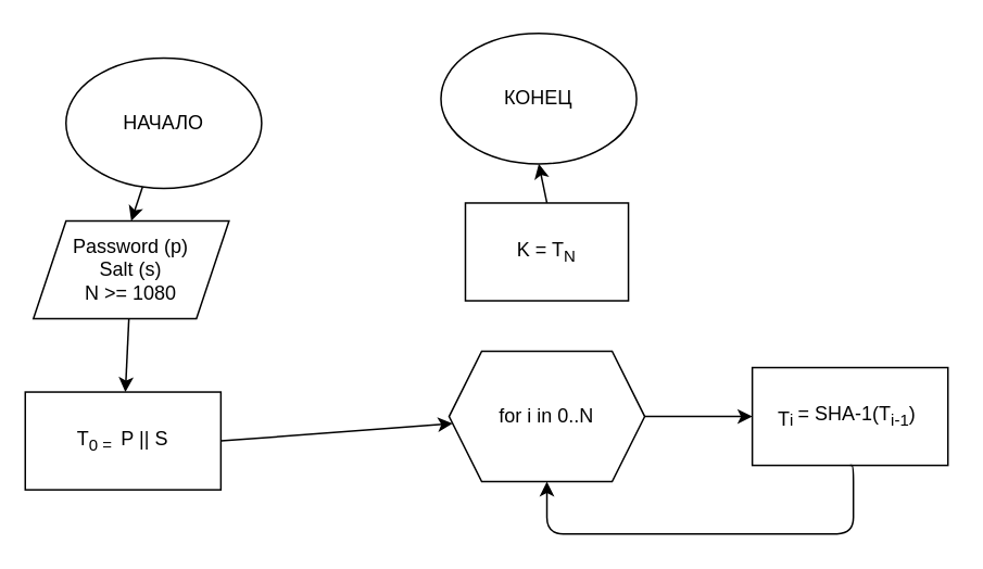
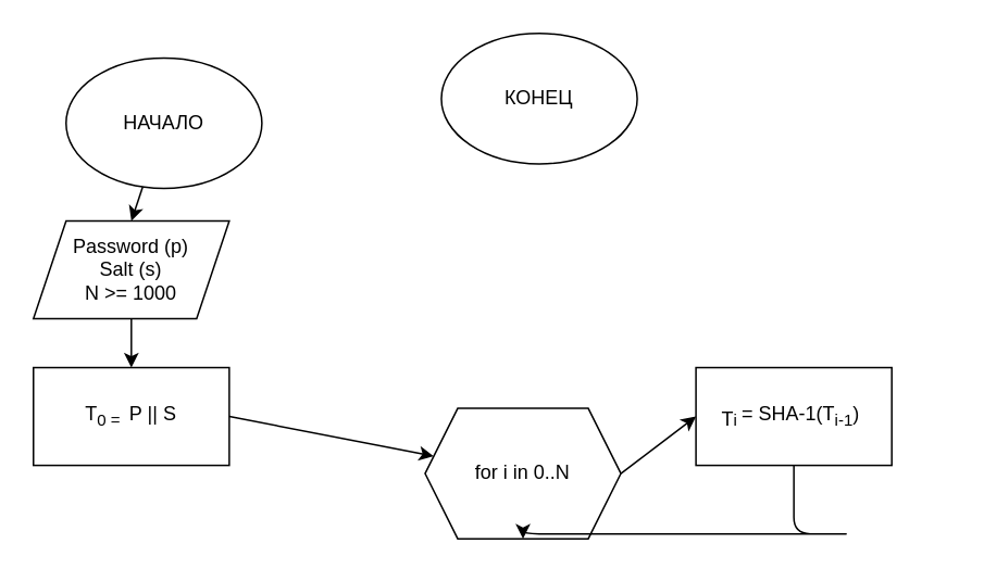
  <mxCell id="0" />
  <mxCell id="1" parent="0" />
  <mxCell id="2" style="edgeStyle=none;html=1;entryX=0.5;entryY=0;entryDx=0;entryDy=0;labelBackgroundColor=none;fillColor=none;fontColor=#000000;labelBorderColor=none;strokeColor=#000000;" parent="1" source="3" target="5" edge="1"><mxGeometry relative="1" as="geometry"><mxPoint x="80" y="235" as="targetPoint" /></mxGeometry></mxCell>
  <mxCell id="3" value="НАЧАЛО" style="ellipse;whiteSpace=wrap;html=1;labelBackgroundColor=none;fillColor=none;fontColor=#000000;labelBorderColor=none;strokeColor=#000000;" parent="1" vertex="1"><mxGeometry x="40" y="35" width="120" height="80" as="geometry" /></mxCell>
  <mxCell id="4" style="edgeStyle=none;html=1;labelBackgroundColor=none;fillColor=none;fontColor=#000000;labelBorderColor=none;strokeColor=#000000;" parent="1" source="5" target="7" edge="1"><mxGeometry relative="1" as="geometry"><mxPoint x="80" y="295" as="targetPoint" /></mxGeometry></mxCell>
- <mxCell id="5" value="Password (p)&lt;br&gt;Salt (s)&lt;br&gt;N &amp;gt;= 1080" style="shape=parallelogram;perimeter=parallelogramPerimeter;whiteSpace=wrap;html=1;fixedSize=1;labelBackgroundColor=none;fillColor=none;fontColor=#000000;labelBorderColor=none;strokeColor=#000000;" parent="1" vertex="1"><mxGeometry x="20" y="135" width="120" height="60" as="geometry" /></mxCell>
+ <mxCell id="5" value="Password (p)&lt;br&gt;Salt (s)&lt;br&gt;N &amp;gt;= 1000" style="shape=parallelogram;perimeter=parallelogramPerimeter;whiteSpace=wrap;html=1;fixedSize=1;labelBackgroundColor=none;fillColor=none;fontColor=#000000;labelBorderColor=none;strokeColor=#000000;" parent="1" vertex="1"><mxGeometry x="20" y="135" width="120" height="60" as="geometry" /></mxCell>
  <mxCell id="6" style="html=1;exitX=1;exitY=0.5;exitDx=0;exitDy=0;strokeColor=#000000;" parent="1" source="7" target="9" edge="1"><mxGeometry relative="1" as="geometry" /></mxCell>
- <mxCell id="7" value="T&lt;sub&gt;0 =&amp;nbsp;&amp;nbsp;&lt;/sub&gt;P || S" style="rounded=0;whiteSpace=wrap;html=1;labelBackgroundColor=none;fillColor=none;fontColor=#000000;labelBorderColor=none;strokeColor=#000000;" parent="1" vertex="1"><mxGeometry x="15" y="240" width="120" height="60" as="geometry" /></mxCell>
+ <mxCell id="7" value="T&lt;sub&gt;0 =&amp;nbsp;&amp;nbsp;&lt;/sub&gt;P || S" style="rounded=0;whiteSpace=wrap;html=1;labelBackgroundColor=none;fillColor=none;fontColor=#000000;labelBorderColor=none;strokeColor=#000000;" parent="1" vertex="1"><mxGeometry x="20" y="225" width="120" height="60" as="geometry" /></mxCell>
  <mxCell id="8" style="edgeStyle=none;html=1;exitX=1;exitY=0.5;exitDx=0;exitDy=0;entryX=0;entryY=0.5;entryDx=0;entryDy=0;strokeColor=#000000;" parent="1" source="9" target="13" edge="1"><mxGeometry relative="1" as="geometry" /></mxCell>
- <mxCell id="9" value="for i in 0..N" style="shape=hexagon;perimeter=hexagonPerimeter2;whiteSpace=wrap;html=1;fixedSize=1;labelBackgroundColor=none;fillColor=none;fontColor=#000000;labelBorderColor=none;strokeColor=#000000;" parent="1" vertex="1"><mxGeometry x="275" y="215" width="120" height="80" as="geometry" /></mxCell>
- <mxCell id="10" style="edgeStyle=none;html=1;exitX=0.5;exitY=0;exitDx=0;exitDy=0;entryX=0.5;entryY=1;entryDx=0;entryDy=0;strokeColor=#000000;" parent="1" source="11" target="14" edge="1"><mxGeometry relative="1" as="geometry" /></mxCell>
- <mxCell id="11" value="K = T&lt;sub&gt;N&lt;/sub&gt;" style="rounded=0;whiteSpace=wrap;html=1;labelBackgroundColor=none;fillColor=none;fontColor=#000000;labelBorderColor=none;strokeColor=#000000;" parent="1" vertex="1"><mxGeometry x="285" y="124" width="100" height="60" as="geometry" /></mxCell>
+ <mxCell id="9" value="for i in 0..N" style="shape=hexagon;perimeter=hexagonPerimeter2;whiteSpace=wrap;html=1;fixedSize=1;labelBackgroundColor=none;fillColor=none;fontColor=#000000;labelBorderColor=none;strokeColor=#000000;" parent="1" vertex="1"><mxGeometry x="260" y="250" width="120" height="80" as="geometry" /></mxCell>
  <mxCell id="12" style="edgeStyle=orthogonalEdgeStyle;html=1;exitX=0.5;exitY=1;exitDx=0;exitDy=0;entryX=0.5;entryY=1;entryDx=0;entryDy=0;strokeColor=#000000;" parent="1" source="13" target="9" edge="1"><mxGeometry relative="1" as="geometry"><Array as="points"><mxPoint x="523" y="327" /><mxPoint x="335" y="327" /></Array></mxGeometry></mxCell>
- <mxCell id="13" value="&lt;sub&gt;&lt;span style=&quot;font-size: 12px;&quot;&gt;T&lt;/span&gt;i&amp;nbsp;&lt;/sub&gt;= SHA-1(T&lt;sub&gt;i-1&lt;/sub&gt;)&amp;nbsp;" style="whiteSpace=wrap;html=1;labelBackgroundColor=none;fillColor=none;fontColor=#000000;labelBorderColor=none;strokeColor=#000000;" parent="1" vertex="1"><mxGeometry x="461" y="225" width="120" height="60" as="geometry" /></mxCell>
+ <mxCell id="13" value="&lt;sub&gt;&lt;span style=&quot;font-size: 12px;&quot;&gt;T&lt;/span&gt;i&amp;nbsp;&lt;/sub&gt;= SHA-1(T&lt;sub&gt;i-1&lt;/sub&gt;)&amp;nbsp;" style="whiteSpace=wrap;html=1;labelBackgroundColor=none;fillColor=none;fontColor=#000000;labelBorderColor=none;strokeColor=#000000;" parent="1" vertex="1"><mxGeometry x="426" y="225" width="120" height="60" as="geometry" /></mxCell>
  <mxCell id="14" value="КОНЕЦ" style="ellipse;whiteSpace=wrap;html=1;labelBackgroundColor=none;fillColor=none;fontColor=#000000;labelBorderColor=none;strokeColor=#000000;" parent="1" vertex="1"><mxGeometry x="270" y="20" width="120" height="80" as="geometry" /></mxCell>
